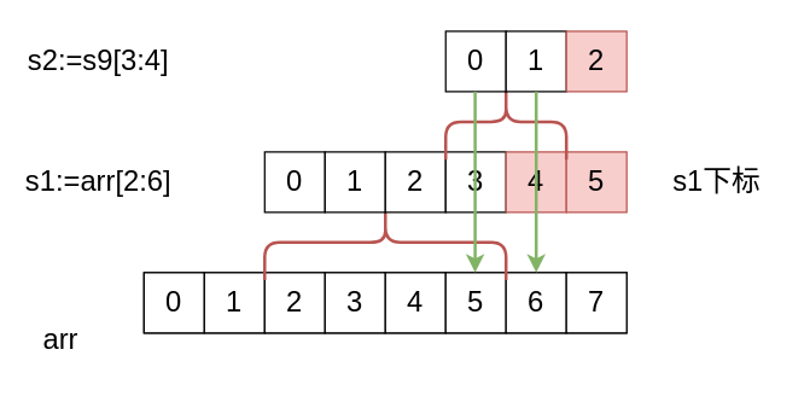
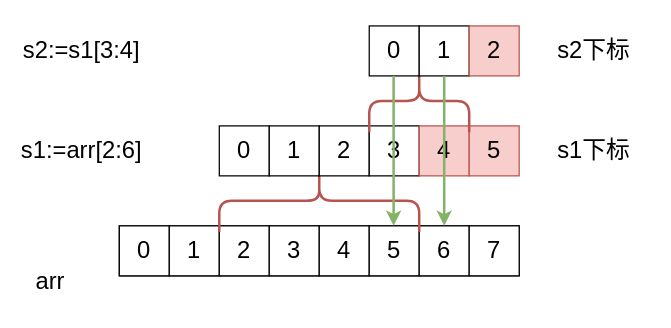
  <mxCell id="0" />
  <mxCell id="1" parent="0" />
  <mxCell id="2" value="" style="rounded=0;whiteSpace=wrap;html=1;" vertex="1" parent="1"><mxGeometry x="95" y="180" width="320" height="40" as="geometry" /></mxCell>
  <mxCell id="3" value="&lt;font style=&quot;font-size: 19px&quot;&gt;0&lt;/font&gt;" style="rounded=0;whiteSpace=wrap;html=1;" vertex="1" parent="1"><mxGeometry x="95" y="180" width="40" height="40" as="geometry" /></mxCell>
  <mxCell id="4" value="&lt;font style=&quot;font-size: 19px&quot;&gt;1&lt;/font&gt;" style="rounded=0;whiteSpace=wrap;html=1;" vertex="1" parent="1"><mxGeometry x="135" y="180" width="40" height="40" as="geometry" /></mxCell>
  <mxCell id="5" value="&lt;font style=&quot;font-size: 19px&quot;&gt;2&lt;/font&gt;" style="rounded=0;whiteSpace=wrap;html=1;" vertex="1" parent="1"><mxGeometry x="175" y="180" width="40" height="40" as="geometry" /></mxCell>
  <mxCell id="6" value="&lt;font style=&quot;font-size: 19px&quot;&gt;3&lt;/font&gt;" style="rounded=0;whiteSpace=wrap;html=1;" vertex="1" parent="1"><mxGeometry x="215" y="180" width="40" height="40" as="geometry" /></mxCell>
  <mxCell id="7" value="&lt;font style=&quot;font-size: 19px&quot;&gt;4&lt;/font&gt;" style="rounded=0;whiteSpace=wrap;html=1;" vertex="1" parent="1"><mxGeometry x="255" y="180" width="40" height="40" as="geometry" /></mxCell>
  <mxCell id="8" value="&lt;font style=&quot;font-size: 19px&quot;&gt;5&lt;/font&gt;" style="rounded=0;whiteSpace=wrap;html=1;" vertex="1" parent="1"><mxGeometry x="295" y="180" width="40" height="40" as="geometry" /></mxCell>
  <mxCell id="9" value="&lt;font style=&quot;font-size: 19px&quot;&gt;6&lt;/font&gt;" style="rounded=0;whiteSpace=wrap;html=1;" vertex="1" parent="1"><mxGeometry x="335" y="180" width="40" height="40" as="geometry" /></mxCell>
  <mxCell id="10" value="&lt;font style=&quot;font-size: 19px&quot;&gt;7&lt;/font&gt;" style="rounded=0;whiteSpace=wrap;html=1;" vertex="1" parent="1"><mxGeometry x="375" y="180" width="40" height="40" as="geometry" /></mxCell>
  <mxCell id="11" value="&lt;font style=&quot;font-size: 19px&quot;&gt;arr&lt;/font&gt;" style="text;html=1;strokeColor=none;fillColor=none;align=center;verticalAlign=middle;whiteSpace=wrap;rounded=0;" vertex="1" parent="1"><mxGeometry x="20" y="215" width="40" height="20" as="geometry" /></mxCell>
  <mxCell id="12" value="" style="shape=curlyBracket;whiteSpace=wrap;html=1;rounded=1;rotation=90;fillColor=#f8cecc;strokeColor=#b85450;strokeWidth=2;" vertex="1" parent="1"><mxGeometry x="230" y="80" width="50" height="160" as="geometry" /></mxCell>
  <mxCell id="13" value="&lt;font style=&quot;font-size: 19px&quot;&gt;0&lt;/font&gt;" style="rounded=0;whiteSpace=wrap;html=1;" vertex="1" parent="1"><mxGeometry x="175" y="100" width="40" height="40" as="geometry" /></mxCell>
  <mxCell id="14" value="&lt;font style=&quot;font-size: 19px&quot;&gt;1&lt;/font&gt;" style="rounded=0;whiteSpace=wrap;html=1;" vertex="1" parent="1"><mxGeometry x="215" y="100" width="40" height="40" as="geometry" /></mxCell>
  <mxCell id="15" value="&lt;font style=&quot;font-size: 19px&quot;&gt;2&lt;/font&gt;" style="rounded=0;whiteSpace=wrap;html=1;" vertex="1" parent="1"><mxGeometry x="255" y="100" width="40" height="40" as="geometry" /></mxCell>
  <mxCell id="16" value="&lt;font style=&quot;font-size: 19px&quot;&gt;3&lt;/font&gt;" style="rounded=0;whiteSpace=wrap;html=1;" vertex="1" parent="1"><mxGeometry x="295" y="100" width="40" height="40" as="geometry" /></mxCell>
  <mxCell id="17" value="&lt;font style=&quot;font-size: 19px&quot;&gt;4&lt;/font&gt;" style="rounded=0;whiteSpace=wrap;html=1;fillColor=#f8cecc;strokeColor=#b85450;" vertex="1" parent="1"><mxGeometry x="335" y="100" width="40" height="40" as="geometry" /></mxCell>
  <mxCell id="18" value="&lt;font style=&quot;font-size: 19px&quot;&gt;5&lt;/font&gt;" style="rounded=0;whiteSpace=wrap;html=1;fillColor=#f8cecc;strokeColor=#b85450;" vertex="1" parent="1"><mxGeometry x="375" y="100" width="40" height="40" as="geometry" /></mxCell>
- <mxCell id="19" value="&lt;font style=&quot;font-size: 19px&quot;&gt;s2:=s9[3:4]&lt;/font&gt;" style="text;html=1;strokeColor=none;fillColor=none;align=center;verticalAlign=middle;whiteSpace=wrap;rounded=0;" vertex="1" parent="1"><mxGeometry x="45" y="30" width="40" height="20" as="geometry" /></mxCell>
+ <mxCell id="19" value="&lt;font style=&quot;font-size: 19px&quot;&gt;s2:=s1[3:4]&lt;/font&gt;" style="text;html=1;strokeColor=none;fillColor=none;align=center;verticalAlign=middle;whiteSpace=wrap;rounded=0;" vertex="1" parent="1"><mxGeometry x="45" y="30" width="40" height="20" as="geometry" /></mxCell>
  <mxCell id="20" value="&lt;font style=&quot;font-size: 19px&quot;&gt;s1下标&lt;/font&gt;" style="text;html=1;strokeColor=none;fillColor=none;align=center;verticalAlign=middle;whiteSpace=wrap;rounded=0;" vertex="1" parent="1"><mxGeometry x="435" y="110" width="80" height="20" as="geometry" /></mxCell>
  <mxCell id="21" value="" style="shape=curlyBracket;whiteSpace=wrap;html=1;rounded=1;rotation=90;fillColor=#f8cecc;strokeColor=#b85450;strokeWidth=2;" vertex="1" parent="1"><mxGeometry x="310" y="40" width="50" height="80" as="geometry" /></mxCell>
  <mxCell id="22" value="&lt;font style=&quot;font-size: 19px&quot;&gt;0&lt;/font&gt;" style="rounded=0;whiteSpace=wrap;html=1;" vertex="1" parent="1"><mxGeometry x="295" y="20" width="40" height="40" as="geometry" /></mxCell>
  <mxCell id="23" value="&lt;font style=&quot;font-size: 19px&quot;&gt;1&lt;/font&gt;" style="rounded=0;whiteSpace=wrap;html=1;" vertex="1" parent="1"><mxGeometry x="335" y="20" width="40" height="40" as="geometry" /></mxCell>
  <mxCell id="24" value="&lt;font style=&quot;font-size: 19px&quot;&gt;2&lt;/font&gt;" style="rounded=0;whiteSpace=wrap;html=1;fillColor=#f8cecc;strokeColor=#b85450;" vertex="1" parent="1"><mxGeometry x="375" y="20" width="40" height="40" as="geometry" /></mxCell>
  <mxCell id="25" value="&lt;font style=&quot;font-size: 19px&quot;&gt;s1:=arr[2:6]&lt;/font&gt;" style="text;html=1;strokeColor=none;fillColor=none;align=center;verticalAlign=middle;whiteSpace=wrap;rounded=0;" vertex="1" parent="1"><mxGeometry x="45" y="110" width="40" height="20" as="geometry" /></mxCell>
+ <mxCell id="26" value="&lt;font style=&quot;font-size: 19px&quot;&gt;s2下标&lt;/font&gt;" style="text;html=1;strokeColor=none;fillColor=none;align=center;verticalAlign=middle;whiteSpace=wrap;rounded=0;" vertex="1" parent="1"><mxGeometry x="435" y="30" width="80" height="20" as="geometry" /></mxCell>
  <mxCell id="27" value="" style="endArrow=classic;html=1;entryX=0.5;entryY=0;entryDx=0;entryDy=0;exitX=0.5;exitY=1;exitDx=0;exitDy=0;strokeWidth=2;fillColor=#d5e8d4;strokeColor=#82b366;" edge="1" parent="1" source="23" target="9"><mxGeometry width="50" height="50" relative="1" as="geometry"><mxPoint x="210" y="0" as="sourcePoint" /><mxPoint x="260" y="-50" as="targetPoint" /></mxGeometry></mxCell>
  <mxCell id="28" value="" style="endArrow=classic;html=1;entryX=0.5;entryY=0;entryDx=0;entryDy=0;exitX=0.5;exitY=1;exitDx=0;exitDy=0;strokeWidth=2;fillColor=#d5e8d4;strokeColor=#82b366;" edge="1" parent="1"><mxGeometry width="50" height="50" relative="1" as="geometry"><mxPoint x="314.5" y="60" as="sourcePoint" /><mxPoint x="314.5" y="180" as="targetPoint" /></mxGeometry></mxCell>
